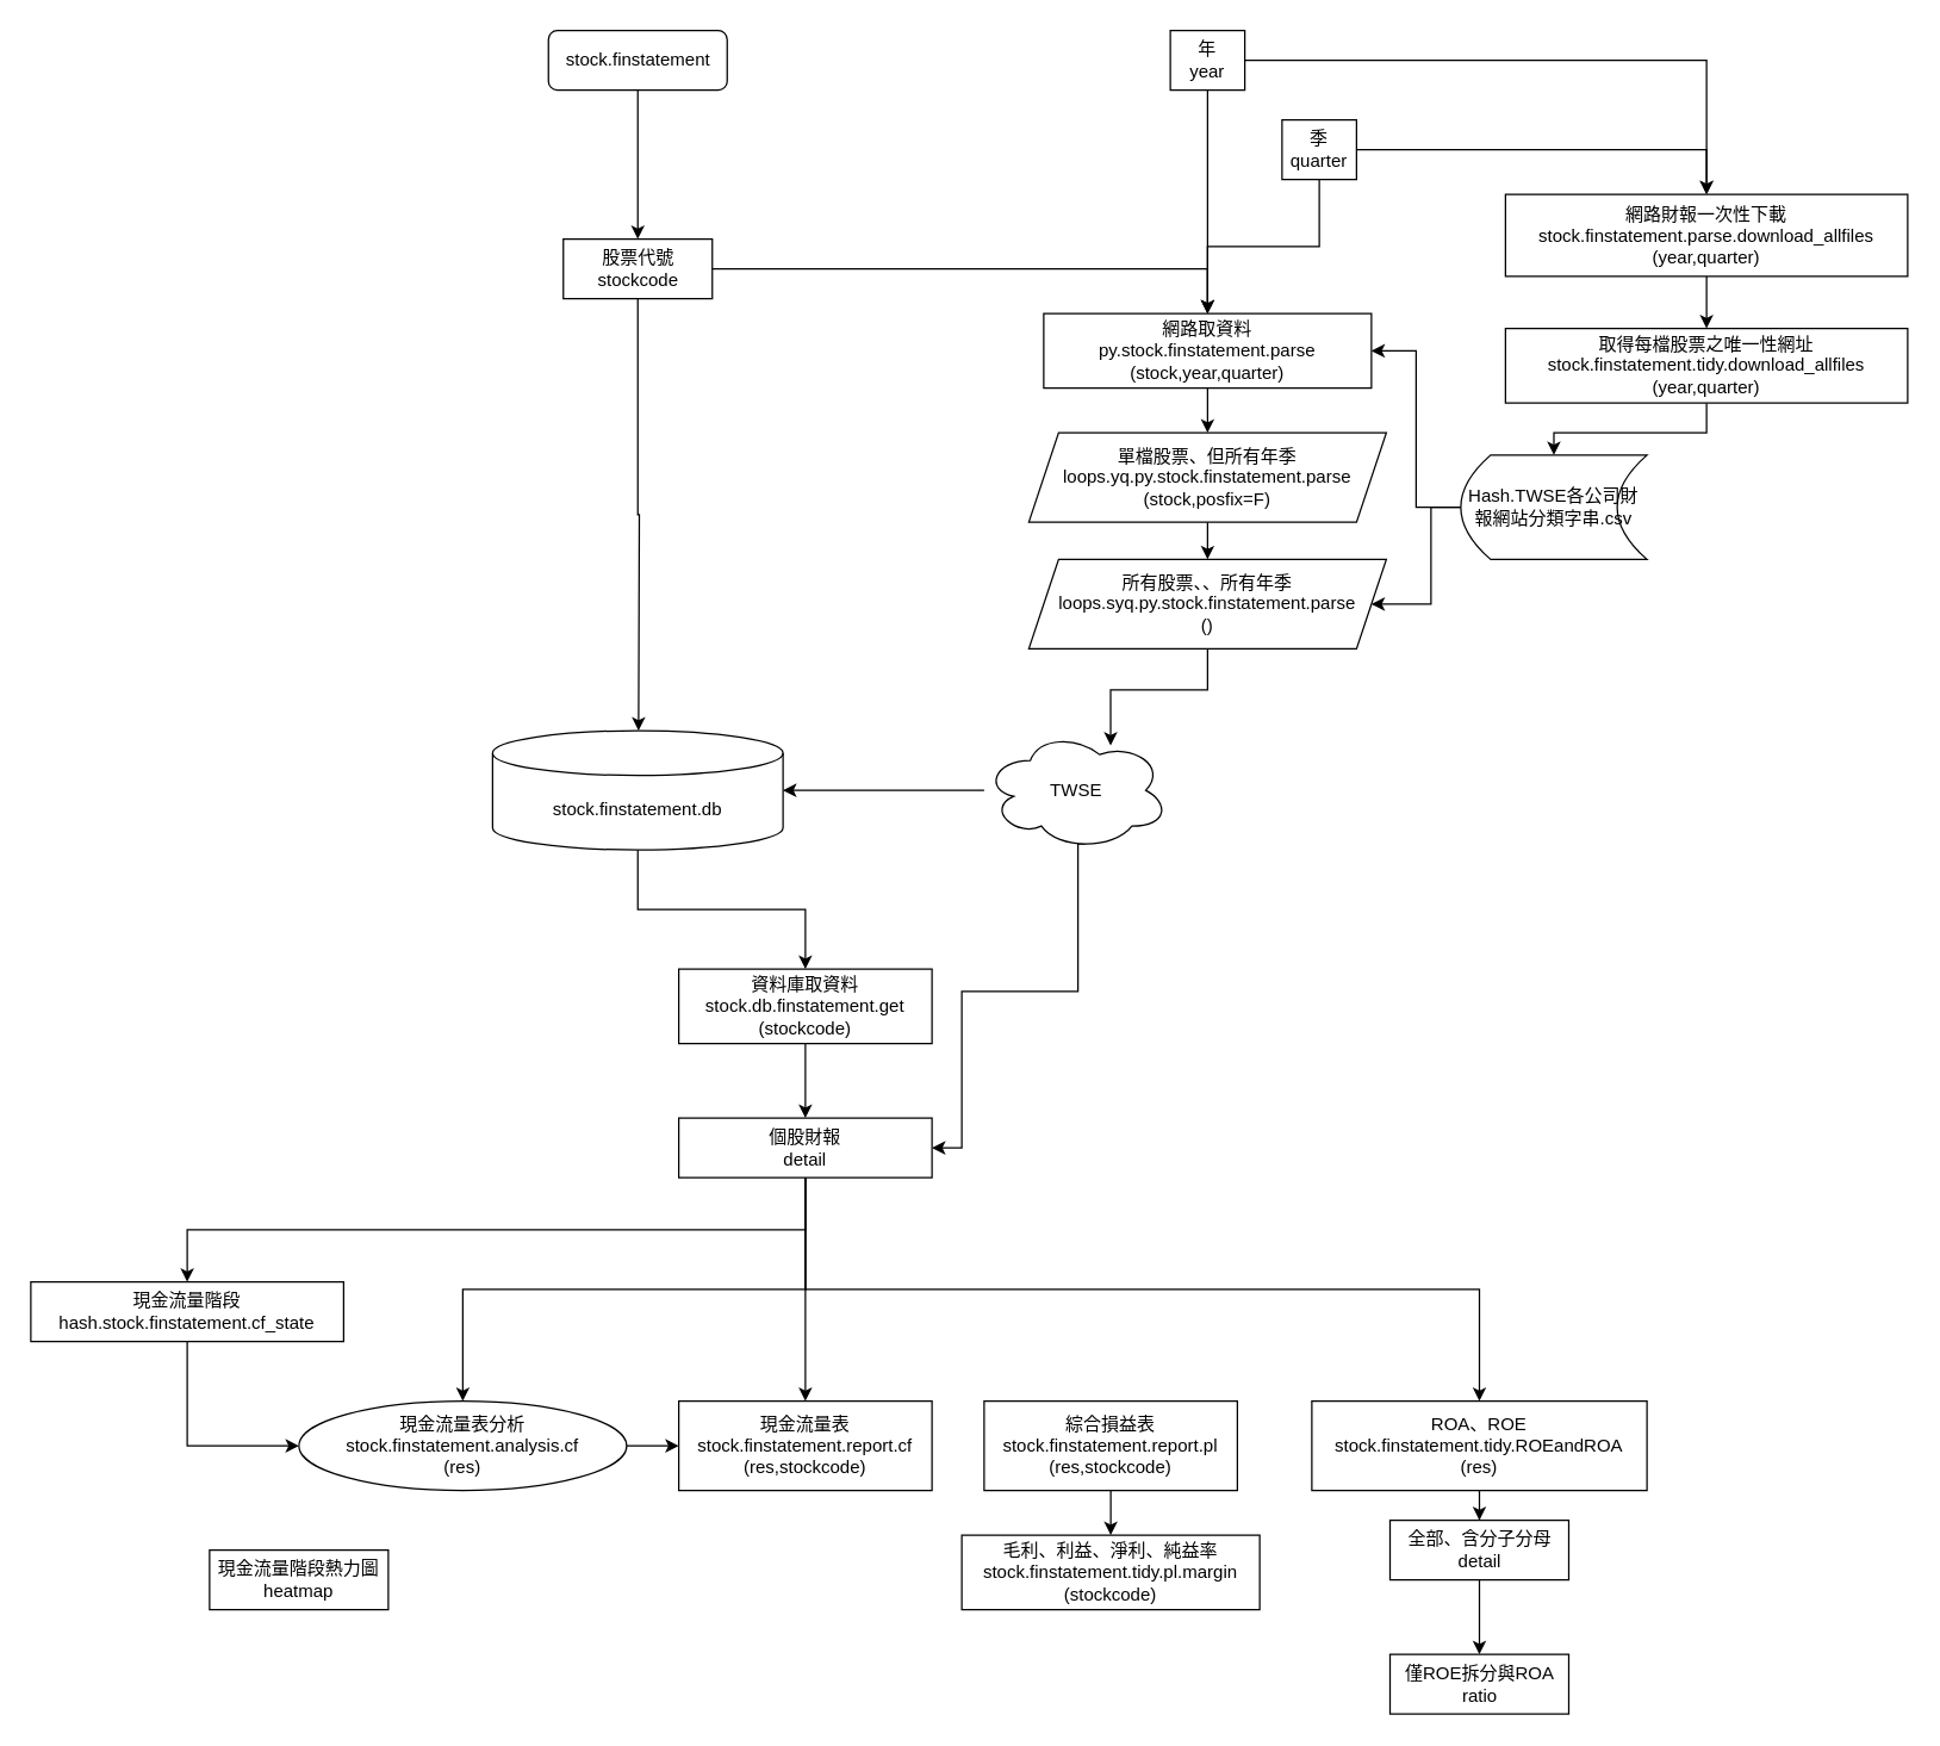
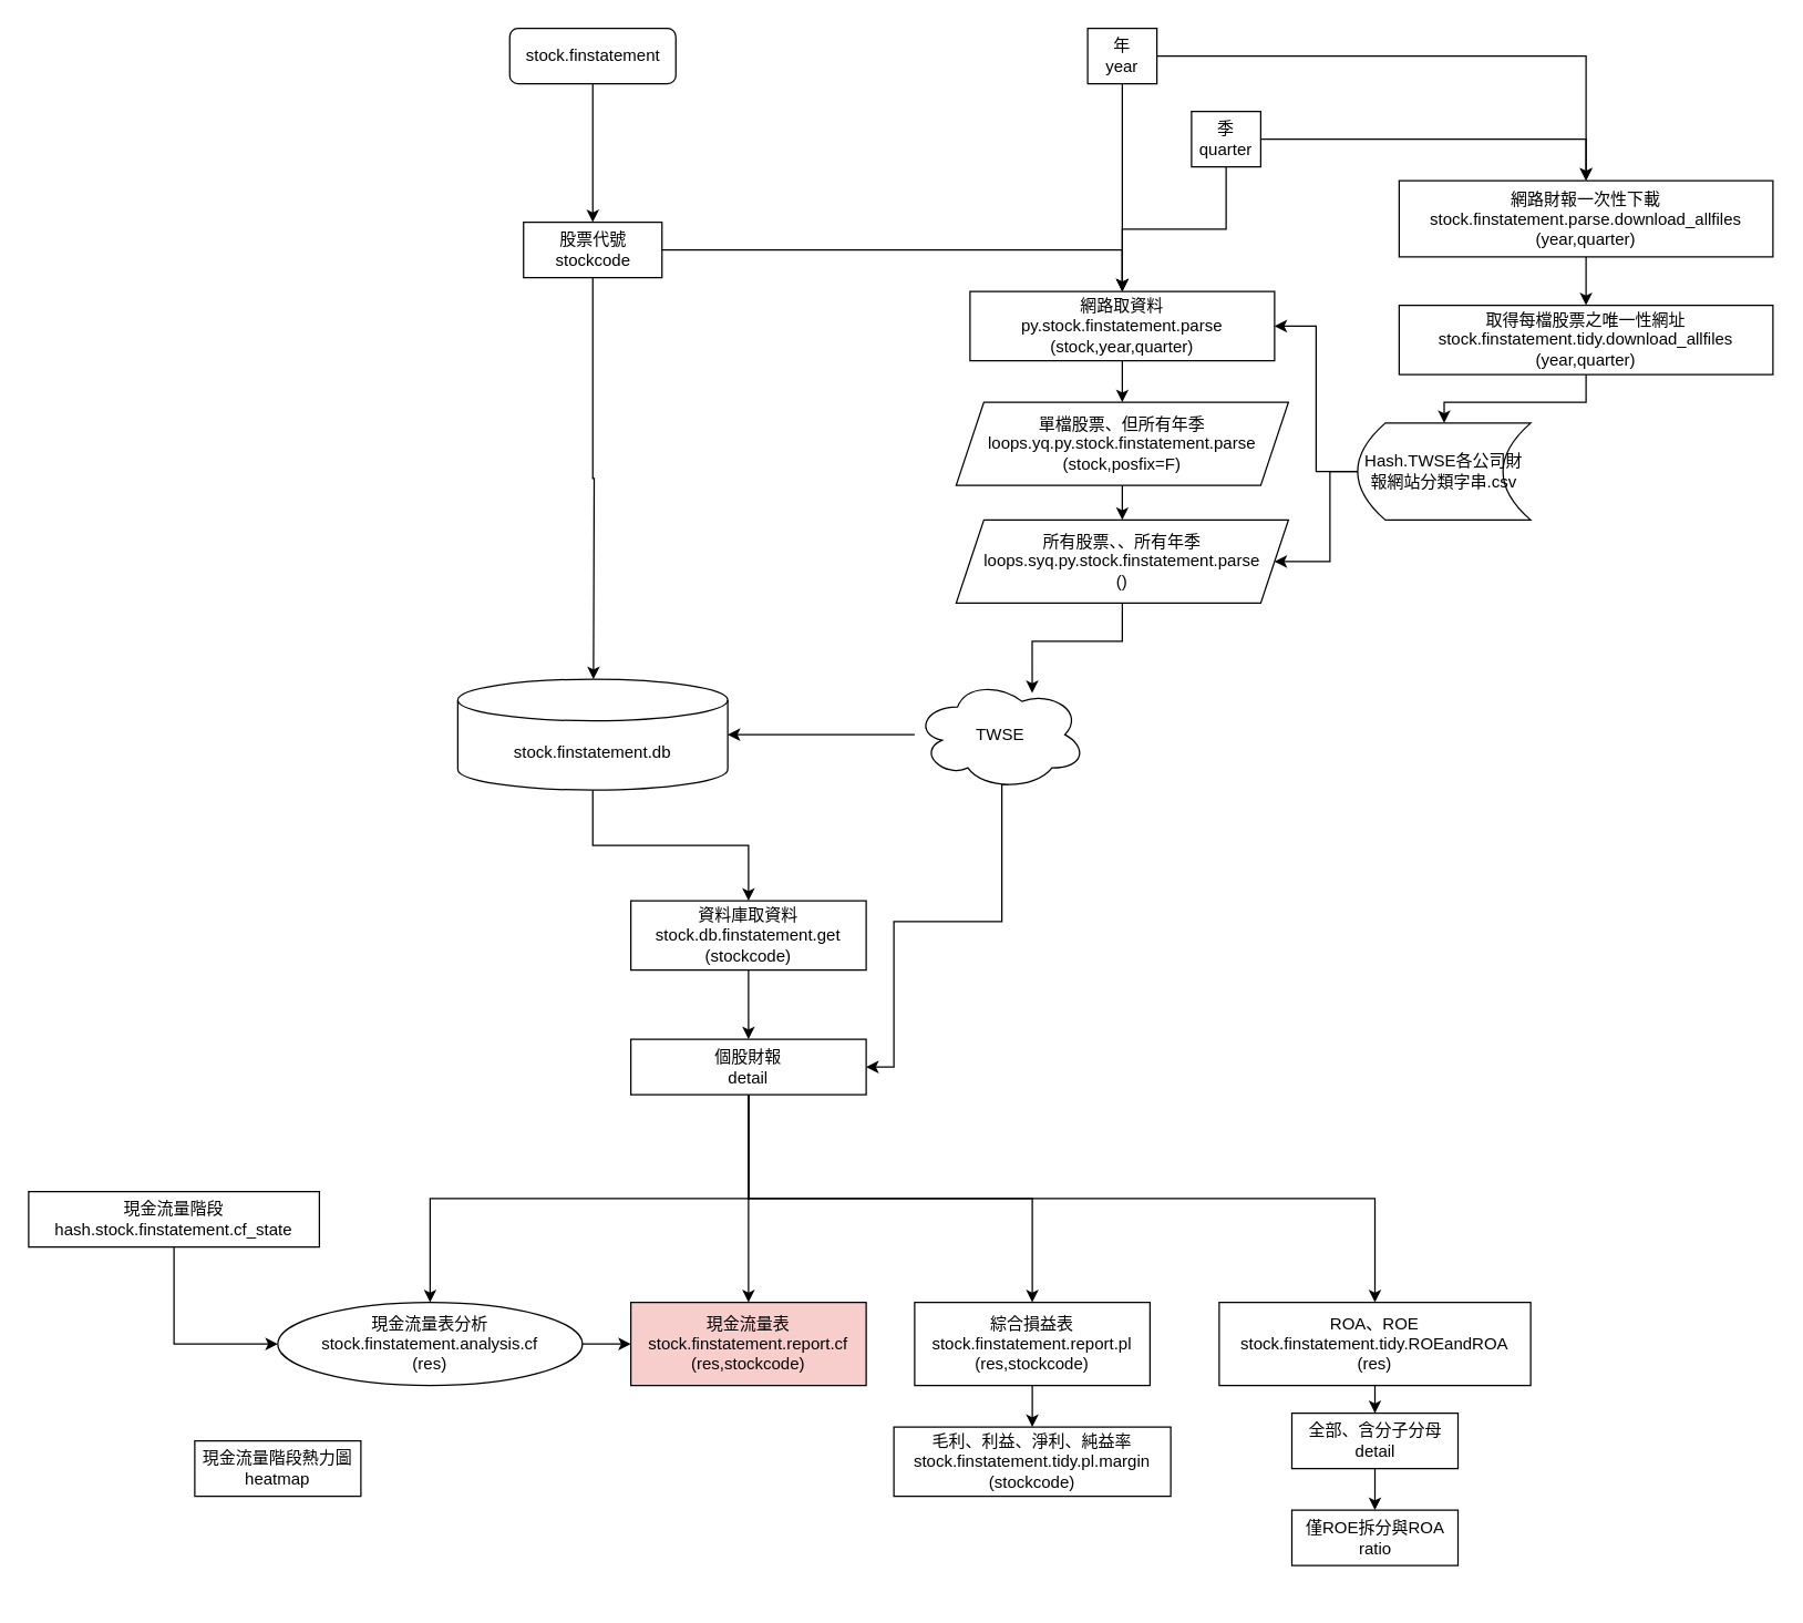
  <mxCell id="0" />
  <mxCell id="1" parent="0" />
  <mxCell id="2" style="edgeStyle=orthogonalEdgeStyle;rounded=0;orthogonalLoop=1;jettySize=auto;html=1;exitX=0.5;exitY=1;exitDx=0;exitDy=0;entryX=0.5;entryY=0;entryDx=0;entryDy=0;" edge="1" parent="1" source="3" target="12"><mxGeometry relative="1" as="geometry" /></mxCell>
  <mxCell id="3" value="stock.finstatement" style="rounded=1;whiteSpace=wrap;html=1;fontSize=12;glass=0;strokeWidth=1;shadow=0;" parent="1" vertex="1"><mxGeometry x="367.5" y="20" width="120" height="40" as="geometry" /></mxCell>
  <mxCell id="4" style="edgeStyle=orthogonalEdgeStyle;rounded=0;orthogonalLoop=1;jettySize=auto;html=1;exitX=0.5;exitY=1;exitDx=0;exitDy=0;entryX=0.5;entryY=0;entryDx=0;entryDy=0;" edge="1" parent="1" source="5" target="37"><mxGeometry relative="1" as="geometry" /></mxCell>
  <mxCell id="5" value="資料庫取資料&lt;br&gt;stock.db.finstatement.get&lt;br&gt;(stockcode)" style="rounded=0;whiteSpace=wrap;html=1;" vertex="1" parent="1"><mxGeometry x="455" y="650" width="170" height="50" as="geometry" /></mxCell>
- <mxCell id="6" value="現金流量表&lt;br&gt;stock.finstatement.report.cf&lt;br&gt;(res,stockcode)" style="rounded=0;whiteSpace=wrap;html=1;" vertex="1" parent="1"><mxGeometry x="455" y="940" width="170" height="60" as="geometry" /></mxCell>
+ <mxCell id="6" value="現金流量表&lt;br&gt;stock.finstatement.report.cf&lt;br&gt;(res,stockcode)" style="rounded=0;whiteSpace=wrap;html=1;fillColor=#f8cecc;" vertex="1" parent="1"><mxGeometry x="455" y="940" width="170" height="60" as="geometry" /></mxCell>
  <mxCell id="7" style="edgeStyle=orthogonalEdgeStyle;rounded=0;orthogonalLoop=1;jettySize=auto;html=1;exitX=0.5;exitY=1;exitDx=0;exitDy=0;entryX=0.5;entryY=0;entryDx=0;entryDy=0;" edge="1" parent="1" source="8" target="9"><mxGeometry relative="1" as="geometry" /></mxCell>
  <mxCell id="8" value="綜合損益表&lt;br&gt;stock.finstatement.report.pl&lt;br&gt;(res,stockcode)" style="rounded=0;whiteSpace=wrap;html=1;" vertex="1" parent="1"><mxGeometry x="660" y="940" width="170" height="60" as="geometry" /></mxCell>
  <mxCell id="9" value="毛利、利益、淨利、純益率&lt;span style=&quot;text-align: left&quot;&gt;stock.finstatement.tidy.pl.margin&lt;br&gt;(stockcode)&lt;br&gt;&lt;/span&gt;" style="rounded=0;whiteSpace=wrap;html=1;" vertex="1" parent="1"><mxGeometry x="645" y="1030" width="200" height="50" as="geometry" /></mxCell>
  <mxCell id="10" style="edgeStyle=orthogonalEdgeStyle;rounded=0;orthogonalLoop=1;jettySize=auto;html=1;exitX=1;exitY=0.5;exitDx=0;exitDy=0;" edge="1" parent="1" source="12" target="14"><mxGeometry relative="1" as="geometry"><Array as="points"><mxPoint x="625" y="180" /><mxPoint x="810" y="180" /></Array></mxGeometry></mxCell>
  <mxCell id="11" style="edgeStyle=orthogonalEdgeStyle;rounded=0;orthogonalLoop=1;jettySize=auto;html=1;exitX=0.5;exitY=1;exitDx=0;exitDy=0;" edge="1" parent="1" source="12"><mxGeometry relative="1" as="geometry"><mxPoint x="428" y="490" as="targetPoint" /></mxGeometry></mxCell>
  <mxCell id="12" value="股票代號&lt;br&gt;stockcode" style="rounded=0;whiteSpace=wrap;html=1;" vertex="1" parent="1"><mxGeometry x="377.5" y="160" width="100" height="40" as="geometry" /></mxCell>
  <mxCell id="13" style="edgeStyle=orthogonalEdgeStyle;rounded=0;orthogonalLoop=1;jettySize=auto;html=1;exitX=0.5;exitY=1;exitDx=0;exitDy=0;" edge="1" parent="1" source="14" target="26"><mxGeometry relative="1" as="geometry" /></mxCell>
  <mxCell id="14" value="網路取資料&lt;br&gt;py.stock.finstatement.parse&lt;br&gt;(stock,year,quarter)" style="rounded=0;whiteSpace=wrap;html=1;" vertex="1" parent="1"><mxGeometry x="700" y="210" width="220" height="50" as="geometry" /></mxCell>
  <mxCell id="15" value="" style="edgeStyle=orthogonalEdgeStyle;rounded=0;orthogonalLoop=1;jettySize=auto;html=1;" edge="1" parent="1" source="16" target="6"><mxGeometry relative="1" as="geometry" /></mxCell>
  <mxCell id="16" value="現金流量表分析&lt;br&gt;stock.finstatement.analysis.cf&lt;br&gt;(res)" style="ellipse;whiteSpace=wrap;html=1;" vertex="1" parent="1"><mxGeometry x="200" y="940" width="220" height="60" as="geometry" /></mxCell>
  <mxCell id="17" value="現金流量階段熱力圖&lt;br&gt;heatmap" style="whiteSpace=wrap;html=1;rounded=0;" vertex="1" parent="1"><mxGeometry x="140" y="1040" width="120" height="40" as="geometry" /></mxCell>
  <mxCell id="18" style="edgeStyle=orthogonalEdgeStyle;rounded=0;orthogonalLoop=1;jettySize=auto;html=1;entryX=0;entryY=0.5;entryDx=0;entryDy=0;" edge="1" parent="1" source="19" target="16"><mxGeometry relative="1" as="geometry" /></mxCell>
  <mxCell id="19" value="現金流量階段&lt;br&gt;hash.stock.finstatement.cf_state" style="whiteSpace=wrap;html=1;rounded=0;" vertex="1" parent="1"><mxGeometry x="20" y="860" width="210" height="40" as="geometry" /></mxCell>
  <mxCell id="20" style="edgeStyle=orthogonalEdgeStyle;rounded=0;orthogonalLoop=1;jettySize=auto;html=1;exitX=0.5;exitY=1;exitDx=0;exitDy=0;exitPerimeter=0;entryX=0.5;entryY=0;entryDx=0;entryDy=0;" edge="1" parent="1" source="21" target="5"><mxGeometry relative="1" as="geometry" /></mxCell>
  <mxCell id="21" value="stock.finstatement.db" style="shape=cylinder3;whiteSpace=wrap;html=1;boundedLbl=1;backgroundOutline=1;size=15;" vertex="1" parent="1"><mxGeometry x="330" y="490" width="195" height="80" as="geometry" /></mxCell>
  <mxCell id="22" style="edgeStyle=orthogonalEdgeStyle;rounded=0;orthogonalLoop=1;jettySize=auto;html=1;entryX=1;entryY=0.5;entryDx=0;entryDy=0;entryPerimeter=0;" edge="1" parent="1" source="24" target="21"><mxGeometry relative="1" as="geometry" /></mxCell>
  <mxCell id="23" style="edgeStyle=orthogonalEdgeStyle;rounded=0;orthogonalLoop=1;jettySize=auto;html=1;exitX=0.55;exitY=0.95;exitDx=0;exitDy=0;exitPerimeter=0;entryX=1;entryY=0.5;entryDx=0;entryDy=0;" edge="1" parent="1" source="24" target="37"><mxGeometry relative="1" as="geometry"><Array as="points"><mxPoint x="723" y="665" /><mxPoint x="645" y="665" /><mxPoint x="645" y="770" /></Array></mxGeometry></mxCell>
  <mxCell id="24" value="TWSE" style="ellipse;shape=cloud;whiteSpace=wrap;html=1;" vertex="1" parent="1"><mxGeometry x="660" y="490" width="124" height="80" as="geometry" /></mxCell>
  <mxCell id="25" style="edgeStyle=orthogonalEdgeStyle;rounded=0;orthogonalLoop=1;jettySize=auto;html=1;exitX=0.5;exitY=1;exitDx=0;exitDy=0;" edge="1" parent="1" source="26" target="51"><mxGeometry relative="1" as="geometry" /></mxCell>
  <mxCell id="26" value="&lt;span&gt;單檔股票、但所有年季&lt;br&gt;loops.yq.py.stock.finstatement.parse&lt;br&gt;(stock,posfix=F)&lt;br&gt;&lt;/span&gt;" style="shape=parallelogram;perimeter=parallelogramPerimeter;whiteSpace=wrap;html=1;fixedSize=1;" vertex="1" parent="1"><mxGeometry x="690" y="290" width="240" height="60" as="geometry" /></mxCell>
  <mxCell id="27" style="edgeStyle=orthogonalEdgeStyle;rounded=0;orthogonalLoop=1;jettySize=auto;html=1;exitX=0.5;exitY=1;exitDx=0;exitDy=0;entryX=0.5;entryY=0;entryDx=0;entryDy=0;" edge="1" parent="1" source="29" target="14"><mxGeometry relative="1" as="geometry" /></mxCell>
  <mxCell id="28" style="edgeStyle=orthogonalEdgeStyle;rounded=0;orthogonalLoop=1;jettySize=auto;html=1;entryX=0.5;entryY=0;entryDx=0;entryDy=0;" edge="1" parent="1" source="29" target="39"><mxGeometry relative="1" as="geometry" /></mxCell>
  <mxCell id="29" value="年&lt;br&gt;year" style="rounded=0;whiteSpace=wrap;html=1;" vertex="1" parent="1"><mxGeometry x="785" y="20" width="50" height="40" as="geometry" /></mxCell>
  <mxCell id="30" style="edgeStyle=orthogonalEdgeStyle;rounded=0;orthogonalLoop=1;jettySize=auto;html=1;exitX=0.5;exitY=1;exitDx=0;exitDy=0;entryX=0.5;entryY=0;entryDx=0;entryDy=0;" edge="1" parent="1" source="32" target="14"><mxGeometry relative="1" as="geometry" /></mxCell>
  <mxCell id="31" style="edgeStyle=orthogonalEdgeStyle;rounded=0;orthogonalLoop=1;jettySize=auto;html=1;" edge="1" parent="1" source="32" target="39"><mxGeometry relative="1" as="geometry" /></mxCell>
  <mxCell id="32" value="季&lt;br&gt;quarter" style="rounded=0;whiteSpace=wrap;html=1;" vertex="1" parent="1"><mxGeometry x="860" y="80" width="50" height="40" as="geometry" /></mxCell>
  <mxCell id="33" style="edgeStyle=orthogonalEdgeStyle;rounded=0;orthogonalLoop=1;jettySize=auto;html=1;exitX=0.5;exitY=1;exitDx=0;exitDy=0;" edge="1" parent="1" source="37" target="6"><mxGeometry relative="1" as="geometry"><Array as="points"><mxPoint x="540" y="830" /><mxPoint x="540" y="830" /></Array></mxGeometry></mxCell>
- <mxCell id="34" style="edgeStyle=orthogonalEdgeStyle;rounded=0;orthogonalLoop=1;jettySize=auto;html=1;exitX=0.5;exitY=1;exitDx=0;exitDy=0;" edge="1" parent="1" source="37" target="19"><mxGeometry relative="1" as="geometry" /></mxCell>
+ <mxCell id="34" style="edgeStyle=orthogonalEdgeStyle;rounded=0;orthogonalLoop=1;jettySize=auto;html=1;exitX=0.5;exitY=1;exitDx=0;exitDy=0;" edge="1" parent="1" source="37" target="8"><mxGeometry relative="1" as="geometry" /></mxCell>
  <mxCell id="35" style="edgeStyle=orthogonalEdgeStyle;rounded=0;orthogonalLoop=1;jettySize=auto;html=1;exitX=0.5;exitY=1;exitDx=0;exitDy=0;entryX=0.5;entryY=0;entryDx=0;entryDy=0;" edge="1" parent="1" source="37" target="16"><mxGeometry relative="1" as="geometry" /></mxCell>
  <mxCell id="36" style="edgeStyle=orthogonalEdgeStyle;rounded=0;orthogonalLoop=1;jettySize=auto;html=1;exitX=0.5;exitY=1;exitDx=0;exitDy=0;" edge="1" parent="1" source="37" target="41"><mxGeometry relative="1" as="geometry" /></mxCell>
  <mxCell id="37" value="個股財報&lt;br&gt;detail" style="rounded=0;whiteSpace=wrap;html=1;" vertex="1" parent="1"><mxGeometry x="455" y="750" width="170" height="40" as="geometry" /></mxCell>
  <mxCell id="38" style="edgeStyle=orthogonalEdgeStyle;rounded=0;orthogonalLoop=1;jettySize=auto;html=1;exitX=0.5;exitY=1;exitDx=0;exitDy=0;" edge="1" parent="1" source="39" target="49"><mxGeometry relative="1" as="geometry" /></mxCell>
  <mxCell id="39" value="網路財報一次性下載stock.finstatement.parse.download_allfiles&lt;br&gt;(year,quarter)" style="rounded=0;whiteSpace=wrap;html=1;" vertex="1" parent="1"><mxGeometry x="1010" y="130" width="270" height="55" as="geometry" /></mxCell>
  <mxCell id="40" style="edgeStyle=orthogonalEdgeStyle;rounded=0;orthogonalLoop=1;jettySize=auto;html=1;exitX=0.5;exitY=1;exitDx=0;exitDy=0;" edge="1" parent="1" source="41" target="44"><mxGeometry relative="1" as="geometry" /></mxCell>
  <mxCell id="41" value="ROA、ROE&lt;br&gt;stock.finstatement.tidy.ROEandROA&lt;br&gt;(res)" style="rounded=0;whiteSpace=wrap;html=1;" vertex="1" parent="1"><mxGeometry x="880" y="940" width="225" height="60" as="geometry" /></mxCell>
- <mxCell id="42" value="僅ROE拆分與ROA&lt;br&gt;ratio" style="whiteSpace=wrap;html=1;rounded=0;" vertex="1" parent="1"><mxGeometry x="932.5" y="1110" width="120" height="40" as="geometry" /></mxCell>
+ <mxCell id="42" value="僅ROE拆分與ROA&lt;br&gt;ratio" style="whiteSpace=wrap;html=1;rounded=0;" vertex="1" parent="1"><mxGeometry x="932.5" y="1090" width="120" height="40" as="geometry" /></mxCell>
  <mxCell id="43" style="edgeStyle=orthogonalEdgeStyle;rounded=0;orthogonalLoop=1;jettySize=auto;html=1;exitX=0.5;exitY=1;exitDx=0;exitDy=0;entryX=0.5;entryY=0;entryDx=0;entryDy=0;" edge="1" parent="1" source="44" target="42"><mxGeometry relative="1" as="geometry" /></mxCell>
  <mxCell id="44" value="全部、含分子分母&lt;br&gt;detail" style="whiteSpace=wrap;html=1;rounded=0;" vertex="1" parent="1"><mxGeometry x="932.5" y="1020" width="120" height="40" as="geometry" /></mxCell>
  <mxCell id="45" style="edgeStyle=orthogonalEdgeStyle;rounded=0;orthogonalLoop=1;jettySize=auto;html=1;entryX=1;entryY=0.5;entryDx=0;entryDy=0;" edge="1" parent="1" source="47" target="14"><mxGeometry relative="1" as="geometry"><Array as="points"><mxPoint x="950" y="340" /><mxPoint x="950" y="235" /></Array></mxGeometry></mxCell>
  <mxCell id="46" style="edgeStyle=orthogonalEdgeStyle;rounded=0;orthogonalLoop=1;jettySize=auto;html=1;" edge="1" parent="1" source="47" target="51"><mxGeometry relative="1" as="geometry"><Array as="points"><mxPoint x="960" y="340" /><mxPoint x="960" y="405" /></Array></mxGeometry></mxCell>
  <mxCell id="47" value="Hash.TWSE各公司財報網站分類字串.csv" style="shape=dataStorage;whiteSpace=wrap;html=1;fixedSize=1;" vertex="1" parent="1"><mxGeometry x="980" y="305" width="125" height="70" as="geometry" /></mxCell>
  <mxCell id="48" style="edgeStyle=orthogonalEdgeStyle;rounded=0;orthogonalLoop=1;jettySize=auto;html=1;exitX=0.5;exitY=1;exitDx=0;exitDy=0;entryX=0.5;entryY=0;entryDx=0;entryDy=0;" edge="1" parent="1" source="49" target="47"><mxGeometry relative="1" as="geometry" /></mxCell>
  <mxCell id="49" value="取得每檔股票之唯一性網址stock.finstatement.tidy.download_allfiles&lt;br&gt;(year,quarter)" style="rounded=0;whiteSpace=wrap;html=1;" vertex="1" parent="1"><mxGeometry x="1010" y="220" width="270" height="50" as="geometry" /></mxCell>
  <mxCell id="50" style="edgeStyle=orthogonalEdgeStyle;rounded=0;orthogonalLoop=1;jettySize=auto;html=1;entryX=0.685;entryY=0.125;entryDx=0;entryDy=0;entryPerimeter=0;" edge="1" parent="1" source="51" target="24"><mxGeometry relative="1" as="geometry" /></mxCell>
  <mxCell id="51" value="&lt;span&gt;所有股票、、所有年季&lt;br&gt;loops.syq.py.stock.finstatement.parse&lt;br&gt;()&lt;br&gt;&lt;/span&gt;" style="shape=parallelogram;perimeter=parallelogramPerimeter;whiteSpace=wrap;html=1;fixedSize=1;" vertex="1" parent="1"><mxGeometry x="690" y="375" width="240" height="60" as="geometry" /></mxCell>
